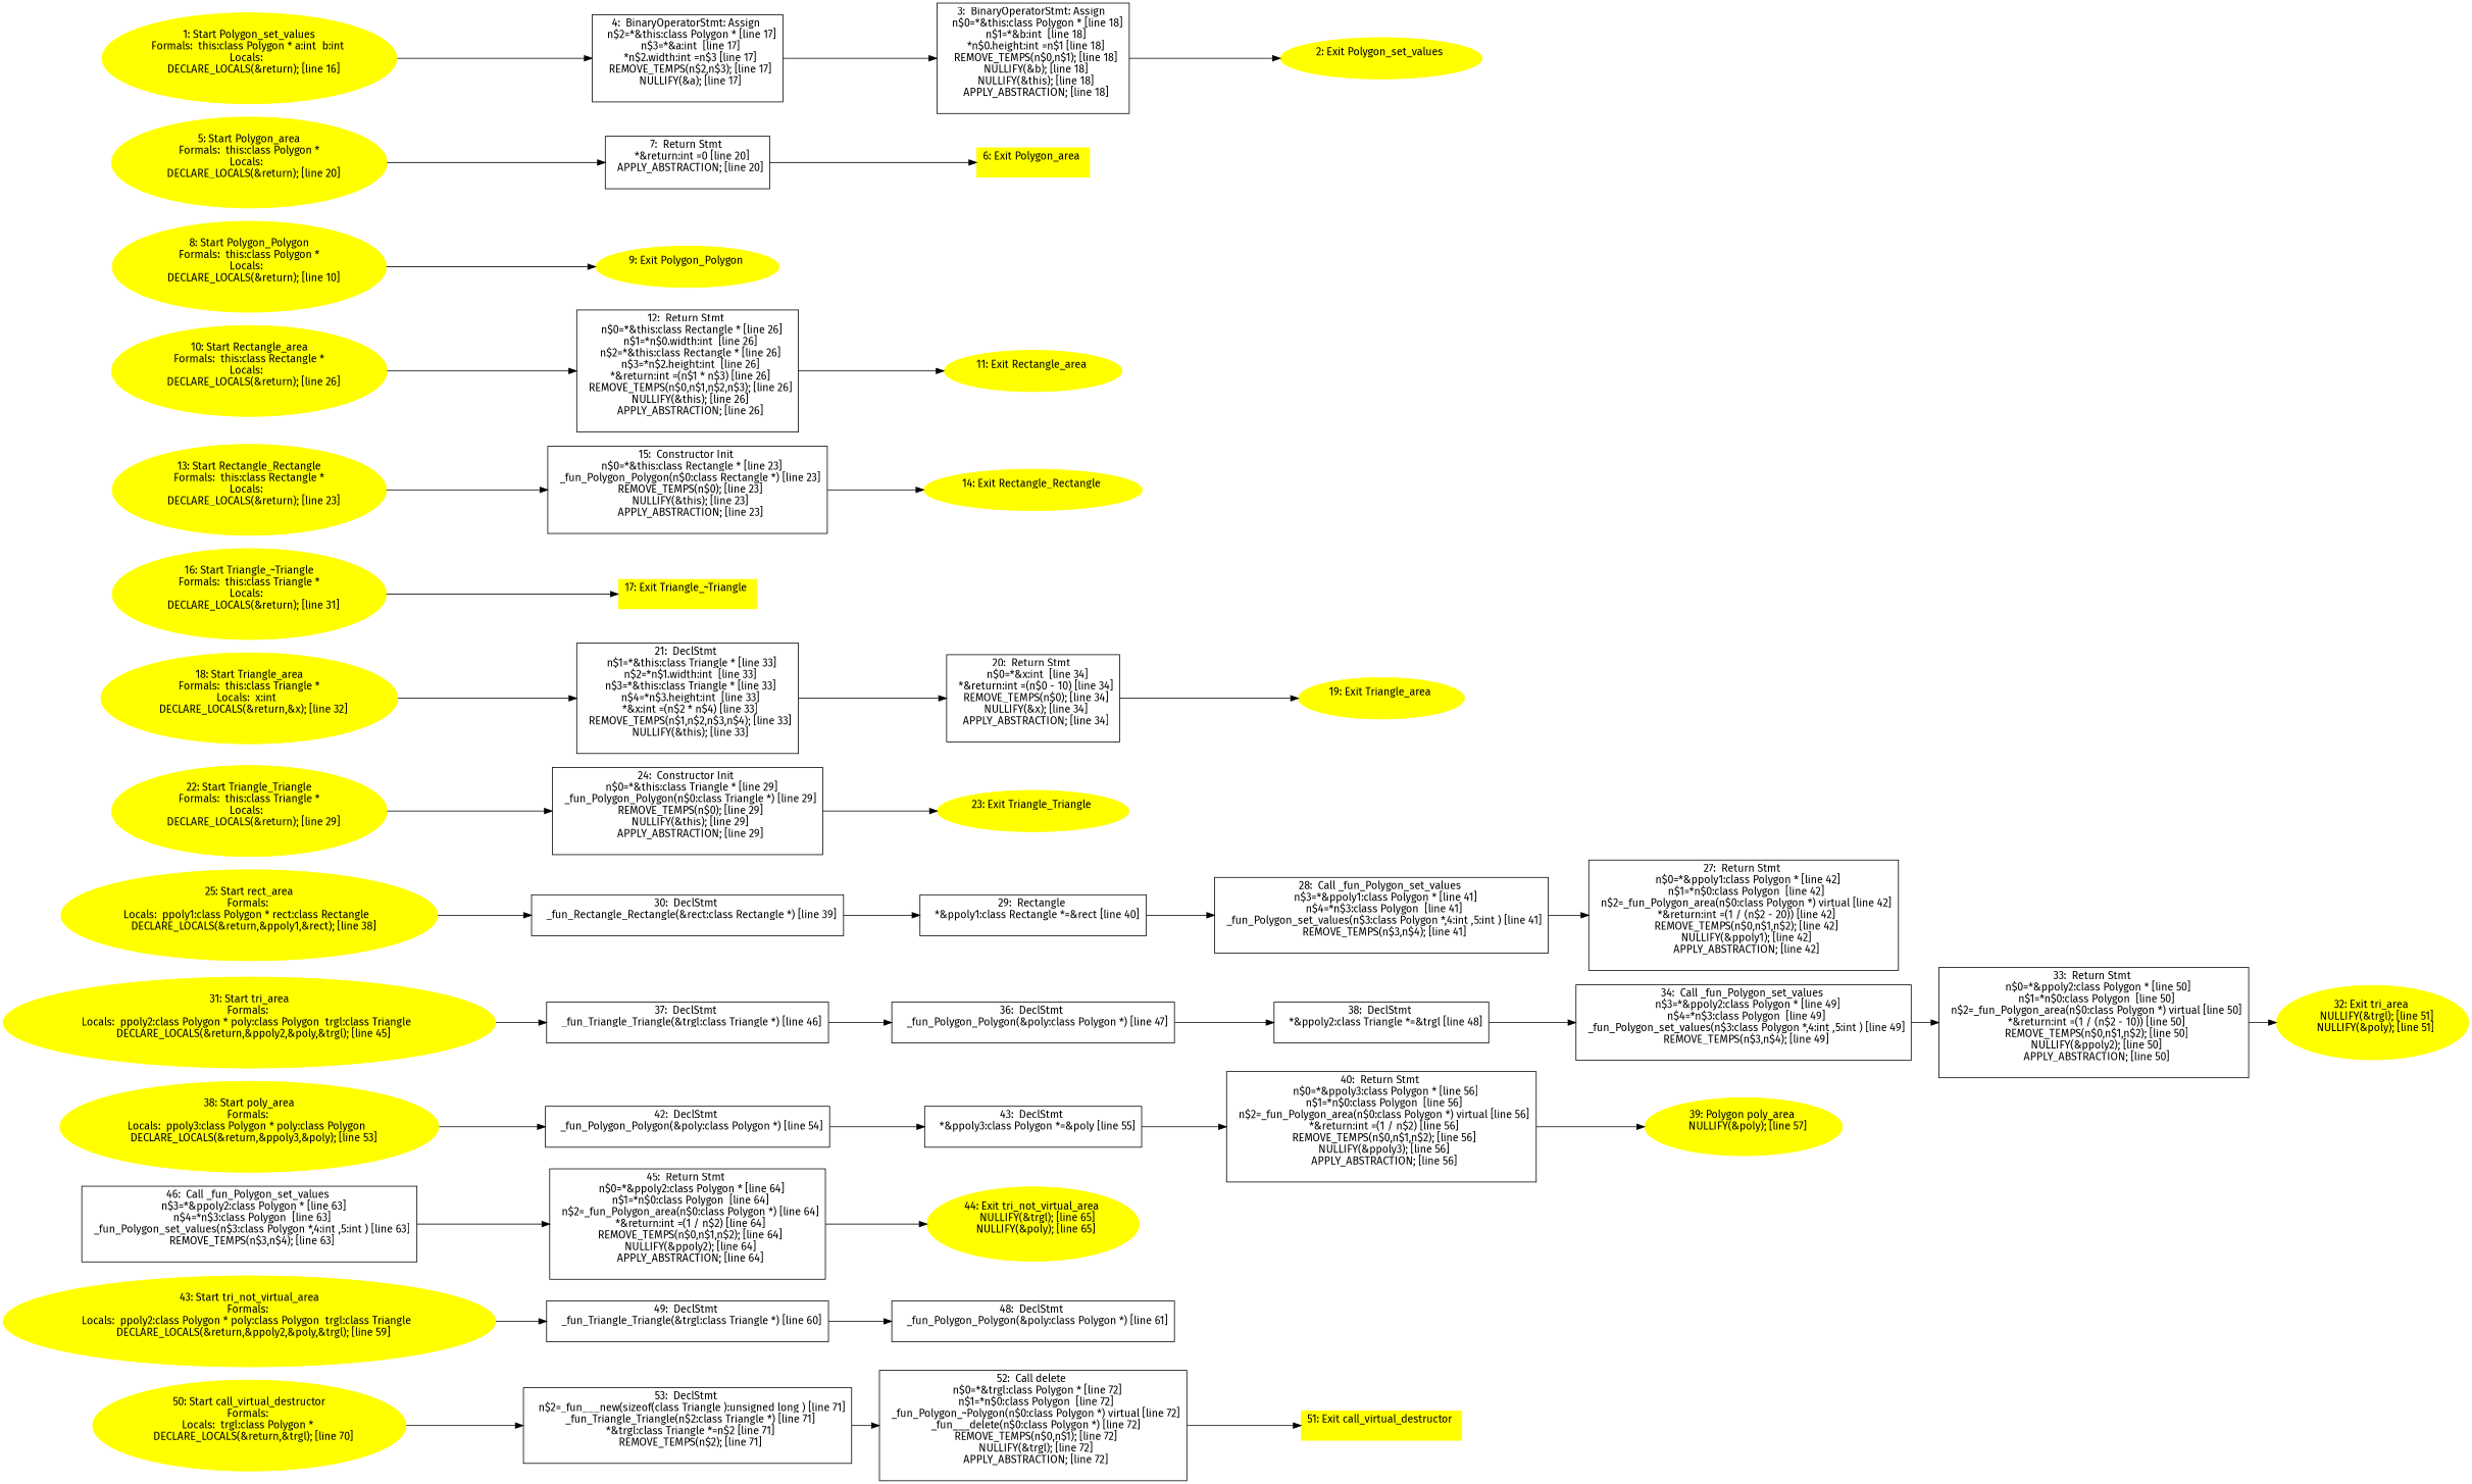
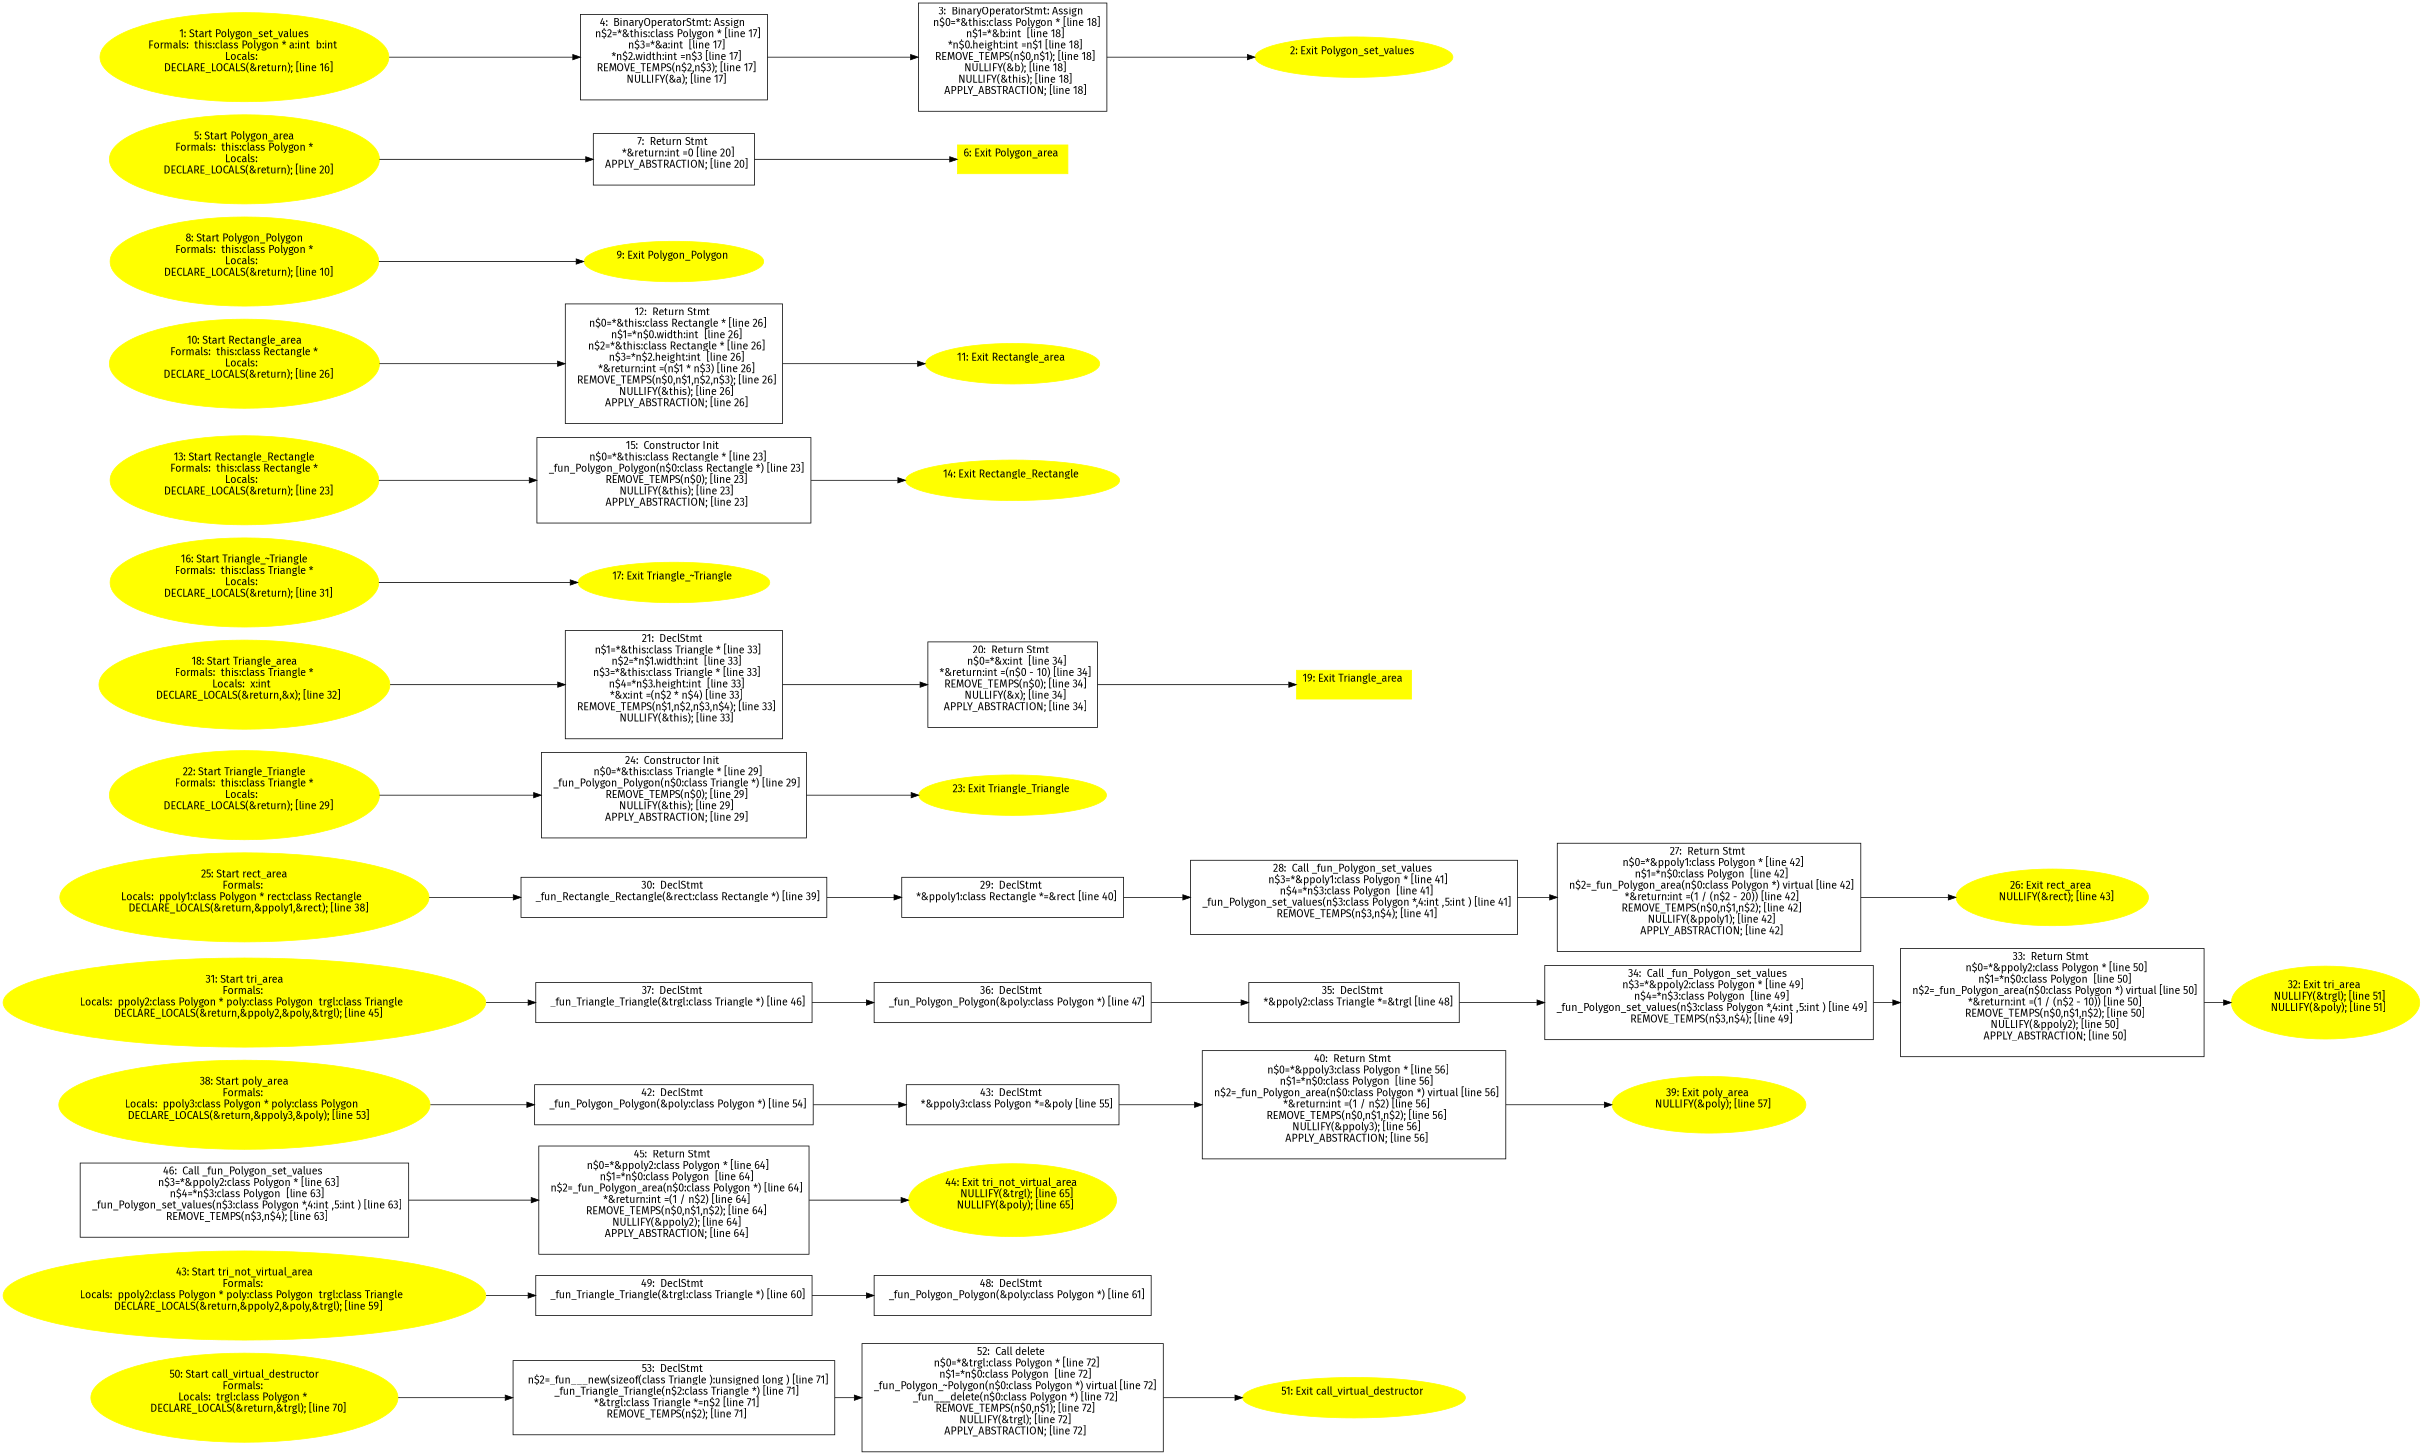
  digraph {
    fontname="Fira Sans"
    rankdir=LR
    node [fontname="Fira Sans" shape=box]
    edge [fontname="Fira Sans"]
    n1 [label="53:  DeclStmt \n   n$2=_fun___new(sizeof(class Triangle ):unsigned long ) [line 71]\n  _fun_Triangle_Triangle(n$2:class Triangle *) [line 71]\n  *&trgl:class Triangle *=n$2 [line 71]\n  REMOVE_TEMPS(n$2); [line 71]\n "]
    n2 [label="52:  Call delete \n   n$0=*&trgl:class Polygon * [line 72]\n  n$1=*n$0:class Polygon  [line 72]\n  _fun_Polygon_~Polygon(n$0:class Polygon *) virtual [line 72]\n  _fun___delete(n$0:class Polygon *) [line 72]\n  REMOVE_TEMPS(n$0,n$1); [line 72]\n  NULLIFY(&trgl); [line 72]\n  APPLY_ABSTRACTION; [line 72]\n "]
-   n3 [color=yellow label="51: Exit call_virtual_destructor \n  " style=filled]
+   n3 [color=yellow label="51: Exit call_virtual_destructor \n  " style=filled shape=""]
    n4 [color=yellow label="50: Start call_virtual_destructor\nFormals: \nLocals:  trgl:class Polygon * \n   DECLARE_LOCALS(&return,&trgl); [line 70]\n " style=filled shape=""]
    n5 [label="49:  DeclStmt \n   _fun_Triangle_Triangle(&trgl:class Triangle *) [line 60]\n "]
    n6 [label="48:  DeclStmt \n   _fun_Polygon_Polygon(&poly:class Polygon *) [line 61]\n "]
    n7 [label="46:  Call _fun_Polygon_set_values \n   n$3=*&ppoly2:class Polygon * [line 63]\n  n$4=*n$3:class Polygon  [line 63]\n  _fun_Polygon_set_values(n$3:class Polygon *,4:int ,5:int ) [line 63]\n  REMOVE_TEMPS(n$3,n$4); [line 63]\n "]
    n8 [label="45:  Return Stmt \n   n$0=*&ppoly2:class Polygon * [line 64]\n  n$1=*n$0:class Polygon  [line 64]\n  n$2=_fun_Polygon_area(n$0:class Polygon *) [line 64]\n  *&return:int =(1 / n$2) [line 64]\n  REMOVE_TEMPS(n$0,n$1,n$2); [line 64]\n  NULLIFY(&ppoly2); [line 64]\n  APPLY_ABSTRACTION; [line 64]\n "]
    n9 [color=yellow label="44: Exit tri_not_virtual_area \n   NULLIFY(&trgl); [line 65]\n  NULLIFY(&poly); [line 65]\n " style=filled shape=""]
    n10 [color=yellow label="43: Start tri_not_virtual_area\nFormals: \nLocals:  ppoly2:class Polygon * poly:class Polygon  trgl:class Triangle  \n   DECLARE_LOCALS(&return,&ppoly2,&poly,&trgl); [line 59]\n " style=filled shape=""]
    n11 [label="42:  DeclStmt \n   _fun_Polygon_Polygon(&poly:class Polygon *) [line 54]\n "]
    n12 [label="43:  DeclStmt \n   *&ppoly3:class Polygon *=&poly [line 55]\n "]
    n13 [label="40:  Return Stmt \n   n$0=*&ppoly3:class Polygon * [line 56]\n  n$1=*n$0:class Polygon  [line 56]\n  n$2=_fun_Polygon_area(n$0:class Polygon *) virtual [line 56]\n  *&return:int =(1 / n$2) [line 56]\n  REMOVE_TEMPS(n$0,n$1,n$2); [line 56]\n  NULLIFY(&ppoly3); [line 56]\n  APPLY_ABSTRACTION; [line 56]\n "]
-   n14 [color=yellow label="39: Polygon poly_area \n   NULLIFY(&poly); [line 57]\n " style=filled shape=""]
+   n14 [color=yellow label="39: Exit poly_area \n   NULLIFY(&poly); [line 57]\n " style=filled shape=""]
    n15 [color=yellow label="38: Start poly_area\nFormals: \nLocals:  ppoly3:class Polygon * poly:class Polygon  \n   DECLARE_LOCALS(&return,&ppoly3,&poly); [line 53]\n " style=filled shape=""]
    n16 [label="37:  DeclStmt \n   _fun_Triangle_Triangle(&trgl:class Triangle *) [line 46]\n "]
    n17 [label="36:  DeclStmt \n   _fun_Polygon_Polygon(&poly:class Polygon *) [line 47]\n "]
-   n18 [label="38:  DeclStmt \n   *&ppoly2:class Triangle *=&trgl [line 48]\n "]
+   n18 [label="35:  DeclStmt \n   *&ppoly2:class Triangle *=&trgl [line 48]\n "]
    n19 [label="34:  Call _fun_Polygon_set_values \n   n$3=*&ppoly2:class Polygon * [line 49]\n  n$4=*n$3:class Polygon  [line 49]\n  _fun_Polygon_set_values(n$3:class Polygon *,4:int ,5:int ) [line 49]\n  REMOVE_TEMPS(n$3,n$4); [line 49]\n "]
    n20 [label="33:  Return Stmt \n   n$0=*&ppoly2:class Polygon * [line 50]\n  n$1=*n$0:class Polygon  [line 50]\n  n$2=_fun_Polygon_area(n$0:class Polygon *) virtual [line 50]\n  *&return:int =(1 / (n$2 - 10)) [line 50]\n  REMOVE_TEMPS(n$0,n$1,n$2); [line 50]\n  NULLIFY(&ppoly2); [line 50]\n  APPLY_ABSTRACTION; [line 50]\n "]
    n21 [color=yellow label="32: Exit tri_area \n   NULLIFY(&trgl); [line 51]\n  NULLIFY(&poly); [line 51]\n " style=filled shape=""]
    n22 [color=yellow label="31: Start tri_area\nFormals: \nLocals:  ppoly2:class Polygon * poly:class Polygon  trgl:class Triangle  \n   DECLARE_LOCALS(&return,&ppoly2,&poly,&trgl); [line 45]\n " style=filled shape=""]
    n23 [label="30:  DeclStmt \n   _fun_Rectangle_Rectangle(&rect:class Rectangle *) [line 39]\n "]
-   n24 [label="29:  Rectangle \n   *&ppoly1:class Rectangle *=&rect [line 40]\n "]
+   n24 [label="29:  DeclStmt \n   *&ppoly1:class Rectangle *=&rect [line 40]\n "]
    n25 [label="28:  Call _fun_Polygon_set_values \n   n$3=*&ppoly1:class Polygon * [line 41]\n  n$4=*n$3:class Polygon  [line 41]\n  _fun_Polygon_set_values(n$3:class Polygon *,4:int ,5:int ) [line 41]\n  REMOVE_TEMPS(n$3,n$4); [line 41]\n "]
    n26 [label="27:  Return Stmt \n   n$0=*&ppoly1:class Polygon * [line 42]\n  n$1=*n$0:class Polygon  [line 42]\n  n$2=_fun_Polygon_area(n$0:class Polygon *) virtual [line 42]\n  *&return:int =(1 / (n$2 - 20)) [line 42]\n  REMOVE_TEMPS(n$0,n$1,n$2); [line 42]\n  NULLIFY(&ppoly1); [line 42]\n  APPLY_ABSTRACTION; [line 42]\n "]
+   n27 [color=yellow label="26: Exit rect_area \n   NULLIFY(&rect); [line 43]\n " style=filled shape=""]
    n28 [color=yellow label="25: Start rect_area\nFormals: \nLocals:  ppoly1:class Polygon * rect:class Rectangle  \n   DECLARE_LOCALS(&return,&ppoly1,&rect); [line 38]\n " style=filled shape=""]
    n29 [label="24:  Constructor Init \n   n$0=*&this:class Triangle * [line 29]\n  _fun_Polygon_Polygon(n$0:class Triangle *) [line 29]\n  REMOVE_TEMPS(n$0); [line 29]\n  NULLIFY(&this); [line 29]\n  APPLY_ABSTRACTION; [line 29]\n "]
    n30 [color=yellow label="23: Exit Triangle_Triangle \n  " style=filled shape=""]
    n31 [color=yellow label="22: Start Triangle_Triangle\nFormals:  this:class Triangle *\nLocals:  \n   DECLARE_LOCALS(&return); [line 29]\n " style=filled shape=""]
    n32 [label="21:  DeclStmt \n   n$1=*&this:class Triangle * [line 33]\n  n$2=*n$1.width:int  [line 33]\n  n$3=*&this:class Triangle * [line 33]\n  n$4=*n$3.height:int  [line 33]\n  *&x:int =(n$2 * n$4) [line 33]\n  REMOVE_TEMPS(n$1,n$2,n$3,n$4); [line 33]\n  NULLIFY(&this); [line 33]\n "]
    n33 [label="20:  Return Stmt \n   n$0=*&x:int  [line 34]\n  *&return:int =(n$0 - 10) [line 34]\n  REMOVE_TEMPS(n$0); [line 34]\n  NULLIFY(&x); [line 34]\n  APPLY_ABSTRACTION; [line 34]\n "]
-   n34 [color=yellow label="19: Exit Triangle_area \n  " style=filled shape=""]
+   n34 [color=yellow label="19: Exit Triangle_area \n  " style=filled]
    n35 [color=yellow label="18: Start Triangle_area\nFormals:  this:class Triangle *\nLocals:  x:int  \n   DECLARE_LOCALS(&return,&x); [line 32]\n " style=filled shape=""]
-   n36 [color=yellow label="17: Exit Triangle_~Triangle \n  " style=filled]
+   n36 [color=yellow label="17: Exit Triangle_~Triangle \n  " style=filled shape=""]
    n37 [color=yellow label="16: Start Triangle_~Triangle\nFormals:  this:class Triangle *\nLocals:  \n   DECLARE_LOCALS(&return); [line 31]\n " style=filled shape=""]
    n38 [label="15:  Constructor Init \n   n$0=*&this:class Rectangle * [line 23]\n  _fun_Polygon_Polygon(n$0:class Rectangle *) [line 23]\n  REMOVE_TEMPS(n$0); [line 23]\n  NULLIFY(&this); [line 23]\n  APPLY_ABSTRACTION; [line 23]\n "]
    n39 [color=yellow label="14: Exit Rectangle_Rectangle \n  " style=filled shape=""]
    n40 [color=yellow label="13: Start Rectangle_Rectangle\nFormals:  this:class Rectangle *\nLocals:  \n   DECLARE_LOCALS(&return); [line 23]\n " style=filled shape=""]
    n41 [label="12:  Return Stmt \n   n$0=*&this:class Rectangle * [line 26]\n  n$1=*n$0.width:int  [line 26]\n  n$2=*&this:class Rectangle * [line 26]\n  n$3=*n$2.height:int  [line 26]\n  *&return:int =(n$1 * n$3) [line 26]\n  REMOVE_TEMPS(n$0,n$1,n$2,n$3); [line 26]\n  NULLIFY(&this); [line 26]\n  APPLY_ABSTRACTION; [line 26]\n "]
    n42 [color=yellow label="11: Exit Rectangle_area \n  " style=filled shape=""]
    n43 [color=yellow label="10: Start Rectangle_area\nFormals:  this:class Rectangle *\nLocals:  \n   DECLARE_LOCALS(&return); [line 26]\n " style=filled shape=""]
    n44 [color=yellow label="9: Exit Polygon_Polygon \n  " style=filled shape=""]
    n45 [color=yellow label="8: Start Polygon_Polygon\nFormals:  this:class Polygon *\nLocals:  \n   DECLARE_LOCALS(&return); [line 10]\n " style=filled shape=""]
    n46 [label="7:  Return Stmt \n   *&return:int =0 [line 20]\n  APPLY_ABSTRACTION; [line 20]\n "]
    n47 [color=yellow label="6: Exit Polygon_area \n  " style=filled]
    n48 [color=yellow label="5: Start Polygon_area\nFormals:  this:class Polygon *\nLocals:  \n   DECLARE_LOCALS(&return); [line 20]\n " style=filled shape=""]
    n49 [label="4:  BinaryOperatorStmt: Assign \n   n$2=*&this:class Polygon * [line 17]\n  n$3=*&a:int  [line 17]\n  *n$2.width:int =n$3 [line 17]\n  REMOVE_TEMPS(n$2,n$3); [line 17]\n  NULLIFY(&a); [line 17]\n "]
    n50 [label="3:  BinaryOperatorStmt: Assign \n   n$0=*&this:class Polygon * [line 18]\n  n$1=*&b:int  [line 18]\n  *n$0.height:int =n$1 [line 18]\n  REMOVE_TEMPS(n$0,n$1); [line 18]\n  NULLIFY(&b); [line 18]\n  NULLIFY(&this); [line 18]\n  APPLY_ABSTRACTION; [line 18]\n "]
    n51 [color=yellow label="2: Exit Polygon_set_values \n  " style=filled shape=""]
    n52 [color=yellow label="1: Start Polygon_set_values\nFormals:  this:class Polygon * a:int  b:int \nLocals:  \n   DECLARE_LOCALS(&return); [line 16]\n " style=filled shape=""]
    n1 -> n2
    n2 -> n3
    n4 -> n1
    n5 -> n6
    n7 -> n8
    n8 -> n9
    n10 -> n5
    n11 -> n12
    n12 -> n13
    n13 -> n14
    n15 -> n11
    n16 -> n17
    n17 -> n18
    n18 -> n19
    n19 -> n20
    n20 -> n21
    n22 -> n16
    n23 -> n24
    n24 -> n25
    n25 -> n26
+   n26 -> n27
    n28 -> n23
    n29 -> n30
    n31 -> n29
    n32 -> n33
    n33 -> n34
    n35 -> n32
    n37 -> n36
    n38 -> n39
    n40 -> n38
    n41 -> n42
    n43 -> n41
    n45 -> n44
    n46 -> n47
    n48 -> n46
    n49 -> n50
    n50 -> n51
    n52 -> n49
  }
